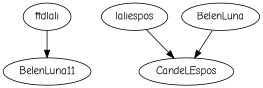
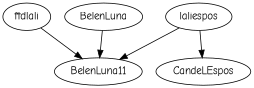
  strict digraph {
    fontname="Comic Neue"
    node [fontname="Comic Neue"]
    edge [fontname="Comic Neue"]
    ftdlali
    BelenLuna11
    laliespos
    CandeLEspos
    n5 [label=BelenLuna]
    ftdlali -> BelenLuna11
+   laliespos -> BelenLuna11
    laliespos -> CandeLEspos
-   n5 -> CandeLEspos
+   n5 -> BelenLuna11
  }
